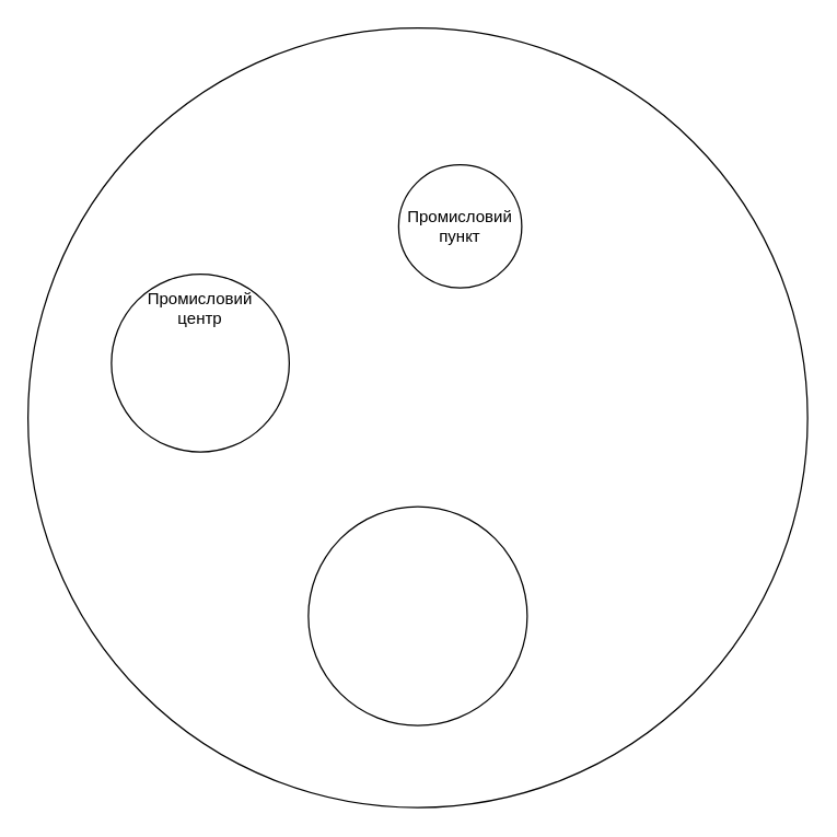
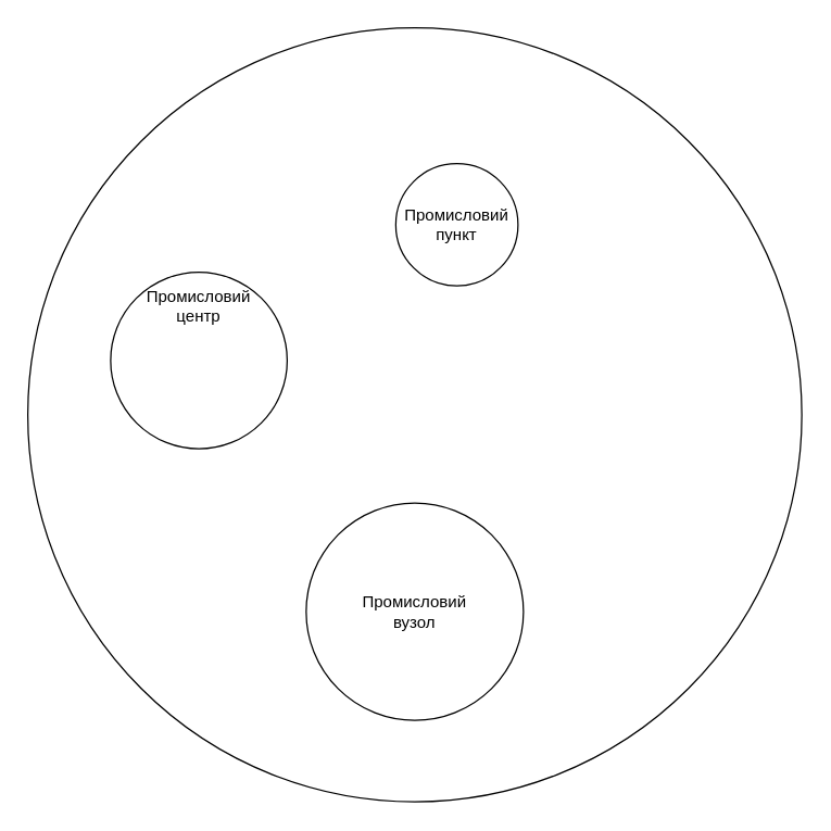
  <mxCell id="0" />
  <mxCell id="1" parent="0" />
  <mxCell id="2" value="" style="ellipse;whiteSpace=wrap;html=1;aspect=fixed;" vertex="1" parent="1"><mxGeometry x="20" y="20" width="570" height="570" as="geometry" /></mxCell>
  <mxCell id="3" value="" style="group" vertex="1" connectable="0" parent="1"><mxGeometry x="225" y="370" width="160" height="160" as="geometry" /></mxCell>
  <mxCell id="4" value="" style="ellipse;whiteSpace=wrap;html=1;aspect=fixed;" vertex="1" parent="3"><mxGeometry width="160" height="160" as="geometry" /></mxCell>
+ <mxCell id="5" value="Промисловий вузол" style="text;html=1;strokeColor=none;fillColor=none;align=center;verticalAlign=middle;whiteSpace=wrap;rounded=0;" vertex="1" parent="3"><mxGeometry x="50" y="65" width="60" height="30" as="geometry" /></mxCell>
  <mxCell id="6" value="" style="group" vertex="1" connectable="0" parent="1"><mxGeometry x="81" y="200" width="160" height="160" as="geometry" /></mxCell>
  <mxCell id="7" value="" style="ellipse;whiteSpace=wrap;html=1;aspect=fixed;" vertex="1" parent="6"><mxGeometry width="130" height="130" as="geometry" /></mxCell>
  <mxCell id="8" value="Промисловий центр&lt;br&gt;" style="text;html=1;strokeColor=none;fillColor=none;align=center;verticalAlign=middle;whiteSpace=wrap;rounded=0;" vertex="1" parent="6"><mxGeometry x="35" y="10" width="60" height="30" as="geometry" /></mxCell>
  <mxCell id="9" value="" style="group" vertex="1" connectable="0" parent="1"><mxGeometry x="291" y="120" width="160" height="160" as="geometry" /></mxCell>
  <mxCell id="10" value="" style="ellipse;whiteSpace=wrap;html=1;aspect=fixed;" vertex="1" parent="9"><mxGeometry width="90" height="90" as="geometry" /></mxCell>
  <mxCell id="11" value="Промисловий пункт" style="text;html=1;strokeColor=none;fillColor=none;align=center;verticalAlign=middle;whiteSpace=wrap;rounded=0;" vertex="1" parent="9"><mxGeometry x="15" y="30" width="60" height="30" as="geometry" /></mxCell>
